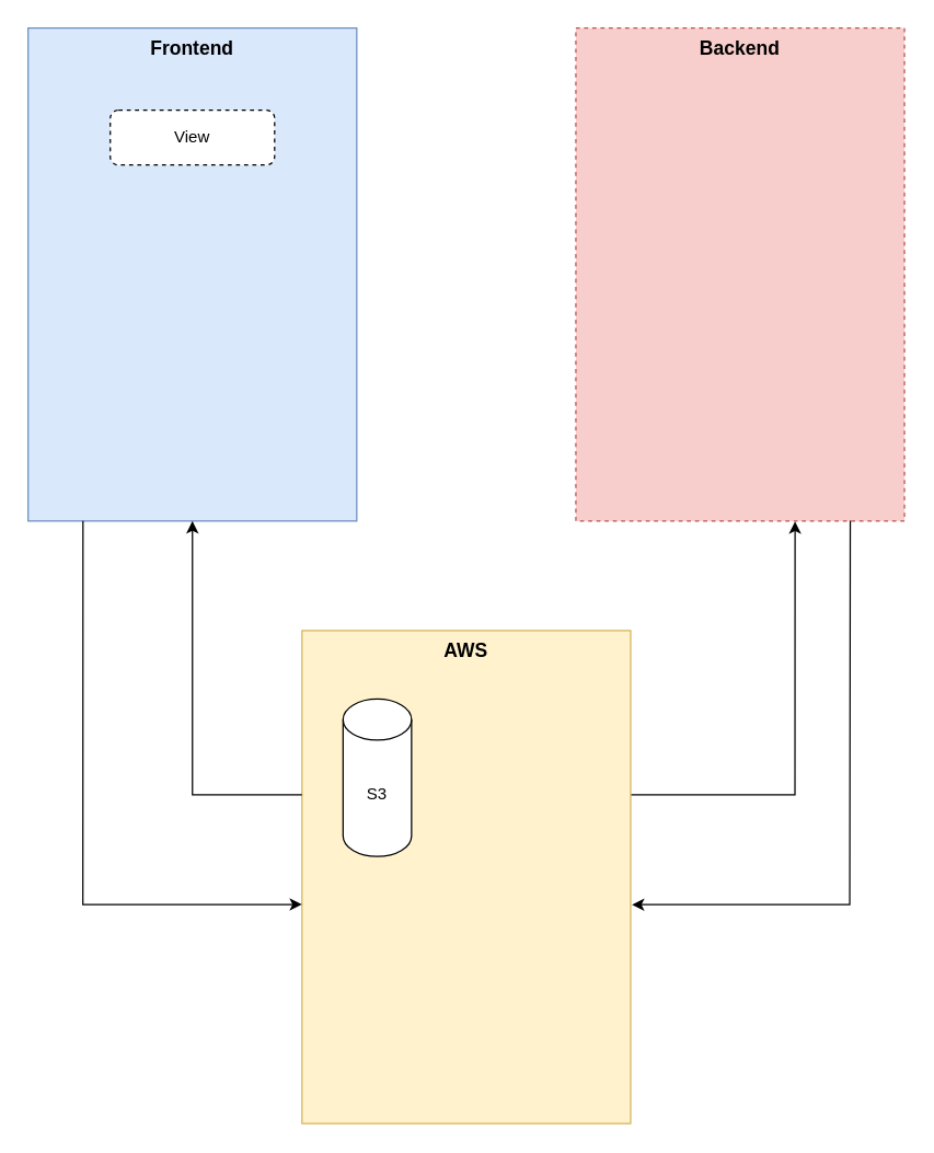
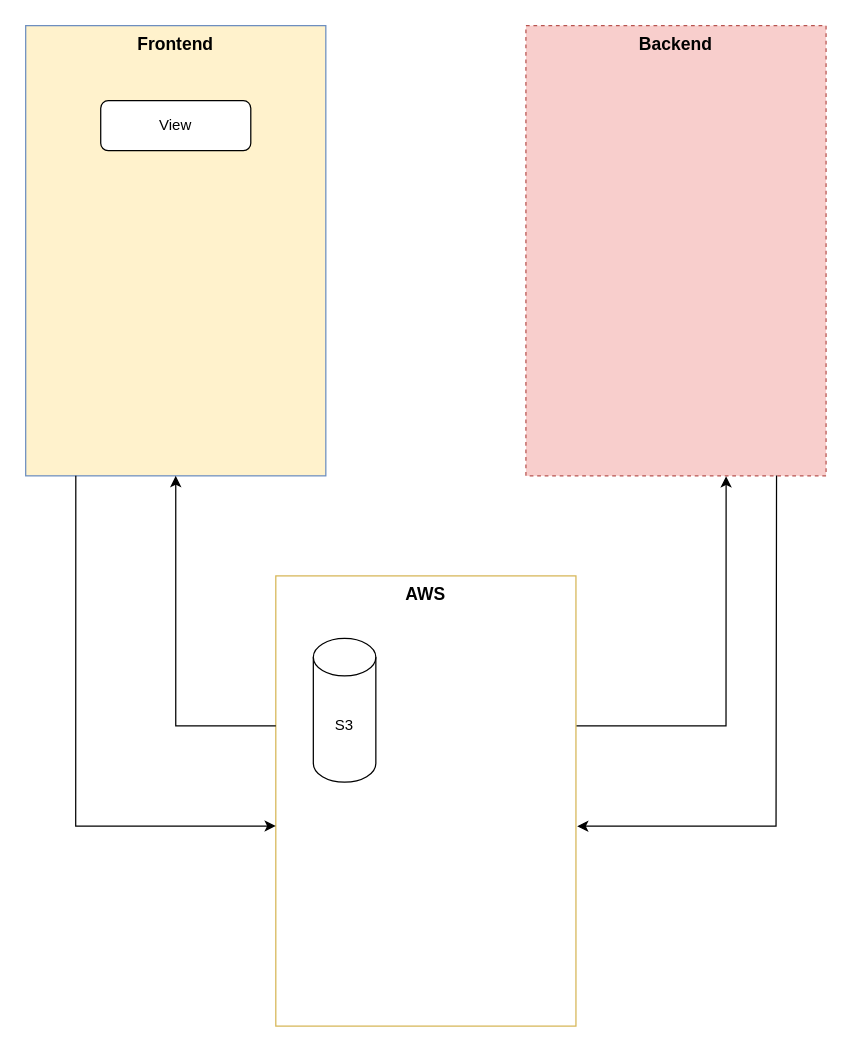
  <mxCell id="0" />
  <mxCell id="1" parent="0" />
- <mxCell id="2" value="&lt;font style=&quot;font-size: 14px;&quot;&gt;&lt;b&gt;Frontend&lt;/b&gt;&lt;/font&gt;" style="rounded=0;whiteSpace=wrap;html=1;fillColor=#dae8fc;strokeColor=#6c8ebf;horizontal=1;verticalAlign=top;" vertex="1" parent="1"><mxGeometry x="20" y="20" width="240" height="360" as="geometry" /></mxCell>
+ <mxCell id="2" value="&lt;font style=&quot;font-size: 14px;&quot;&gt;&lt;b&gt;Frontend&lt;/b&gt;&lt;/font&gt;" style="rounded=0;whiteSpace=wrap;html=1;fillColor=#fff2cc;strokeColor=#6c8ebf;horizontal=1;verticalAlign=top;" vertex="1" parent="1"><mxGeometry x="20" y="20" width="240" height="360" as="geometry" /></mxCell>
  <mxCell id="3" value="&lt;font style=&quot;font-size: 14px;&quot;&gt;&lt;b&gt;Backend&lt;/b&gt;&lt;/font&gt;" style="rounded=0;whiteSpace=wrap;html=1;fillColor=#f8cecc;strokeColor=#b85450;verticalAlign=top;dashed=1;" vertex="1" parent="1"><mxGeometry x="420" y="20" width="240" height="360" as="geometry" /></mxCell>
- <mxCell id="4" value="&lt;font style=&quot;font-size: 14px;&quot;&gt;&lt;b&gt;AWS&lt;/b&gt;&lt;/font&gt;" style="rounded=0;whiteSpace=wrap;html=1;fillColor=#fff2cc;strokeColor=#d6b656;verticalAlign=top;" vertex="1" parent="1"><mxGeometry x="220" y="460" width="240" height="360" as="geometry" /></mxCell>
- <mxCell id="5" value="View" style="rounded=1;whiteSpace=wrap;html=1;dashed=1;" vertex="1" parent="1"><mxGeometry x="80" y="80" width="120" height="40" as="geometry" /></mxCell>
+ <mxCell id="4" value="&lt;font style=&quot;font-size: 14px;&quot;&gt;&lt;b&gt;AWS&lt;/b&gt;&lt;/font&gt;" style="rounded=0;whiteSpace=wrap;html=1;fillColor=#ffffff;strokeColor=#d6b656;verticalAlign=top;" vertex="1" parent="1"><mxGeometry x="220" y="460" width="240" height="360" as="geometry" /></mxCell>
+ <mxCell id="5" value="View" style="rounded=1;whiteSpace=wrap;html=1;" vertex="1" parent="1"><mxGeometry x="80" y="80" width="120" height="40" as="geometry" /></mxCell>
  <mxCell id="6" value="S3" style="shape=cylinder3;whiteSpace=wrap;html=1;boundedLbl=1;backgroundOutline=1;size=15;" vertex="1" parent="1"><mxGeometry x="250" y="510" width="50" height="115" as="geometry" /></mxCell>
  <mxCell id="7" value="" style="endArrow=classic;html=1;rounded=0;exitX=0.167;exitY=1;exitDx=0;exitDy=0;exitPerimeter=0;" edge="1" parent="1" source="2"><mxGeometry width="50" height="50" relative="1" as="geometry"><mxPoint x="370" y="490" as="sourcePoint" /><mxPoint x="220" y="660" as="targetPoint" /><Array as="points"><mxPoint x="60" y="660" /><mxPoint x="140" y="660" /></Array></mxGeometry></mxCell>
  <mxCell id="8" value="" style="endArrow=classic;html=1;rounded=0;entryX=0.5;entryY=1;entryDx=0;entryDy=0;" edge="1" parent="1" target="2"><mxGeometry width="50" height="50" relative="1" as="geometry"><mxPoint x="220" y="580" as="sourcePoint" /><mxPoint x="190" y="740" as="targetPoint" /><Array as="points"><mxPoint x="140" y="580" /></Array></mxGeometry></mxCell>
  <mxCell id="9" value="" style="endArrow=classic;html=1;rounded=0;entryX=1.004;entryY=0.556;entryDx=0;entryDy=0;exitX=0.835;exitY=0.999;exitDx=0;exitDy=0;entryPerimeter=0;exitPerimeter=0;" edge="1" parent="1" source="3" target="4"><mxGeometry width="50" height="50" relative="1" as="geometry"><mxPoint x="600" y="430" as="sourcePoint" /><mxPoint x="776" y="638" as="targetPoint" /><Array as="points"><mxPoint x="620" y="660" /></Array></mxGeometry></mxCell>
  <mxCell id="10" value="" style="endArrow=classic;html=1;rounded=0;entryX=0.667;entryY=1.001;entryDx=0;entryDy=0;exitX=1.002;exitY=0.333;exitDx=0;exitDy=0;entryPerimeter=0;exitPerimeter=0;" edge="1" parent="1" source="4" target="3"><mxGeometry width="50" height="50" relative="1" as="geometry"><mxPoint x="589" y="390" as="sourcePoint" /><mxPoint x="430" y="670" as="targetPoint" /><Array as="points"><mxPoint x="580" y="580" /></Array></mxGeometry></mxCell>
